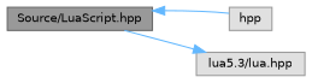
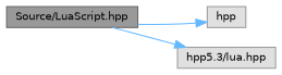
  digraph {
    rankdir=LR
    node [color=grey60 fillcolor="#E0E0E0" fontname=Helvetica fontsize=10 shape=box style=filled]
    edge [color=steelblue1 fontname=Helvetica fontsize=10 labelfontname=Helvetica labelfontsize=10 style=solid]
    n1 [color=gray40 fillcolor=grey60 fontcolor=black height=0.2 label="Source/LuaScript.hpp" width=0.4]
    n2 [height=0.2 label=hpp width=0.4]
-   n3 [height=0.2 label="lua5.3/lua.hpp" width=0.4]
-   n2 -> n1
+   n3 [height=0.2 label="hpp5.3/lua.hpp" width=0.4]
+   n1 -> n2
    n1 -> n3
  }
